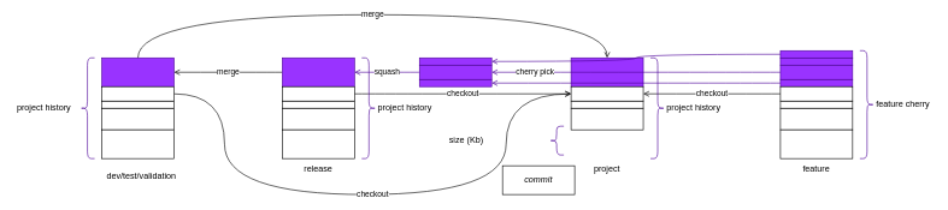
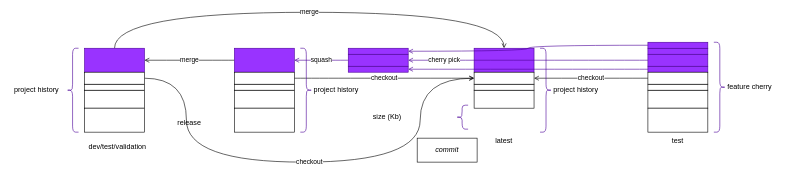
  <mxCell id="0" />
  <mxCell id="1" parent="0" />
  <mxCell id="2" value="" style="rounded=0;whiteSpace=wrap;html=1;fillColor=#9933FF;strokeColor=#4C0099;" vertex="1" parent="1"><mxGeometry x="790" y="80" width="100" height="40" as="geometry" /></mxCell>
- <mxCell id="3" value="project" style="text;html=1;strokeColor=none;fillColor=none;align=center;verticalAlign=middle;whiteSpace=wrap;rounded=0;" vertex="1" parent="1"><mxGeometry x="810" y="220" width="60" height="30" as="geometry" /></mxCell>
+ <mxCell id="3" value="latest" style="text;html=1;strokeColor=none;fillColor=none;align=center;verticalAlign=middle;whiteSpace=wrap;rounded=0;" vertex="1" parent="1"><mxGeometry x="810" y="220" width="60" height="30" as="geometry" /></mxCell>
  <mxCell id="4" value="" style="rounded=0;whiteSpace=wrap;html=1;" vertex="1" parent="1"><mxGeometry x="790" y="150" width="100" height="30" as="geometry" /></mxCell>
  <mxCell id="5" value="" style="rounded=0;whiteSpace=wrap;html=1;" vertex="1" parent="1"><mxGeometry x="790" y="140" width="100" height="10" as="geometry" /></mxCell>
  <mxCell id="6" value="" style="edgeStyle=orthogonalEdgeStyle;html=1;entryX=1;entryY=0.5;entryDx=0;entryDy=0;strokeColor=#4C0099;endArrow=open;endFill=0;curved=1;" edge="1" parent="1" source="7" target="14"><mxGeometry x="0.745" relative="1" as="geometry"><mxPoint x="1060" y="100" as="targetPoint" /><mxPoint as="offset" /></mxGeometry></mxCell>
  <mxCell id="7" value="" style="rounded=0;whiteSpace=wrap;html=1;fillColor=#9933FF;strokeColor=#4C0099;" vertex="1" parent="1"><mxGeometry x="1080" y="110" width="100" height="10" as="geometry" /></mxCell>
  <mxCell id="8" value="cherry pick" style="edgeStyle=orthogonalEdgeStyle;html=1;entryX=1;entryY=0.5;entryDx=0;entryDy=0;strokeColor=#4C0099;endArrow=open;endFill=0;exitX=0;exitY=0.5;exitDx=0;exitDy=0;curved=1;" edge="1" parent="1" source="9" target="16"><mxGeometry x="0.702" relative="1" as="geometry"><mxPoint x="1060" y="100" as="targetPoint" /><mxPoint as="offset" /></mxGeometry></mxCell>
  <mxCell id="9" value="" style="rounded=0;whiteSpace=wrap;html=1;fillColor=#9933FF;strokeColor=#4C0099;" vertex="1" parent="1"><mxGeometry x="1080" y="90" width="100" height="20" as="geometry" /></mxCell>
  <mxCell id="10" value="" style="rounded=0;whiteSpace=wrap;html=1;fillColor=#9933FF;strokeColor=#4C0099;" vertex="1" parent="1"><mxGeometry x="1080" y="80" width="100" height="10" as="geometry" /></mxCell>
  <mxCell id="11" value="" style="edgeStyle=orthogonalEdgeStyle;html=1;entryX=1;entryY=0.5;entryDx=0;entryDy=0;exitX=0;exitY=0.5;exitDx=0;exitDy=0;strokeColor=#4C0099;endArrow=open;endFill=0;curved=1;" edge="1" parent="1" source="12" target="17"><mxGeometry relative="1" as="geometry"><mxPoint x="1060" y="100" as="targetPoint" /></mxGeometry></mxCell>
  <mxCell id="12" value="" style="rounded=0;whiteSpace=wrap;html=1;fillColor=#9933FF;strokeColor=#4C0099;" vertex="1" parent="1"><mxGeometry x="1080" y="70" width="100" height="10" as="geometry" /></mxCell>
- <mxCell id="13" value="feature" style="text;html=1;strokeColor=none;fillColor=none;align=center;verticalAlign=middle;whiteSpace=wrap;rounded=0;" vertex="1" parent="1"><mxGeometry x="1100" y="220" width="60" height="30" as="geometry" /></mxCell>
+ <mxCell id="13" value="test" style="text;html=1;strokeColor=none;fillColor=none;align=center;verticalAlign=middle;whiteSpace=wrap;rounded=0;" vertex="1" parent="1"><mxGeometry x="1100" y="220" width="60" height="30" as="geometry" /></mxCell>
  <mxCell id="14" value="" style="rounded=0;whiteSpace=wrap;html=1;fillColor=#9933FF;strokeColor=#4C0099;" vertex="1" parent="1"><mxGeometry x="580" y="110" width="100" height="10" as="geometry" /></mxCell>
  <mxCell id="15" value="squash" style="edgeStyle=orthogonalEdgeStyle;curved=1;html=1;entryX=1;entryY=0.5;entryDx=0;entryDy=0;strokeColor=#4C0099;endArrow=open;endFill=0;" edge="1" parent="1" source="16" target="19"><mxGeometry relative="1" as="geometry" /></mxCell>
  <mxCell id="16" value="" style="rounded=0;whiteSpace=wrap;html=1;fillColor=#9933FF;strokeColor=#4C0099;" vertex="1" parent="1"><mxGeometry x="580" y="90" width="100" height="20" as="geometry" /></mxCell>
  <mxCell id="17" value="" style="rounded=0;whiteSpace=wrap;html=1;fillColor=#9933FF;strokeColor=#4C0099;" vertex="1" parent="1"><mxGeometry x="580" y="80" width="100" height="10" as="geometry" /></mxCell>
  <mxCell id="18" value="merge" style="edgeStyle=orthogonalEdgeStyle;curved=1;html=1;entryX=1;entryY=0.5;entryDx=0;entryDy=0;strokeColor=#000000;endArrow=open;endFill=0;" edge="1" parent="1" source="19" target="34"><mxGeometry relative="1" as="geometry" /></mxCell>
  <mxCell id="19" value="" style="rounded=0;whiteSpace=wrap;html=1;fillColor=#9933FF;strokeColor=#4C0099;" vertex="1" parent="1"><mxGeometry x="390" y="80" width="100" height="40" as="geometry" /></mxCell>
  <mxCell id="20" value="&lt;i&gt;commit&lt;/i&gt;" style="rounded=0;whiteSpace=wrap;html=1;" vertex="1" parent="1"><mxGeometry x="695" y="230" width="100" height="40" as="geometry" /></mxCell>
  <mxCell id="21" value="" style="rounded=0;whiteSpace=wrap;html=1;" vertex="1" parent="1"><mxGeometry x="790" y="120" width="100" height="20" as="geometry" /></mxCell>
  <mxCell id="22" value="" style="rounded=0;whiteSpace=wrap;html=1;" vertex="1" parent="1"><mxGeometry x="1080" y="150" width="100" height="30" as="geometry" /></mxCell>
  <mxCell id="23" value="" style="rounded=0;whiteSpace=wrap;html=1;" vertex="1" parent="1"><mxGeometry x="1080" y="140" width="100" height="10" as="geometry" /></mxCell>
  <mxCell id="24" value="" style="rounded=0;whiteSpace=wrap;html=1;" vertex="1" parent="1"><mxGeometry x="1080" y="180" width="100" height="40" as="geometry" /></mxCell>
  <mxCell id="25" value="checkout" style="edgeStyle=orthogonalEdgeStyle;curved=1;html=1;entryX=1;entryY=0.5;entryDx=0;entryDy=0;strokeColor=#000000;endArrow=open;endFill=0;" edge="1" parent="1" source="26" target="21"><mxGeometry relative="1" as="geometry" /></mxCell>
  <mxCell id="26" value="" style="rounded=0;whiteSpace=wrap;html=1;" vertex="1" parent="1"><mxGeometry x="1080" y="120" width="100" height="20" as="geometry" /></mxCell>
- <mxCell id="27" value="release" style="text;html=1;strokeColor=none;fillColor=none;align=center;verticalAlign=middle;whiteSpace=wrap;rounded=0;" vertex="1" parent="1"><mxGeometry x="410" y="220" width="60" height="30" as="geometry" /></mxCell>
+ <mxCell id="27" value="release" style="text;html=1;strokeColor=none;fillColor=none;align=center;verticalAlign=middle;whiteSpace=wrap;rounded=0;" vertex="1" parent="1"><mxGeometry x="285" y="190" width="60" height="30" as="geometry" /></mxCell>
  <mxCell id="28" value="" style="rounded=0;whiteSpace=wrap;html=1;" vertex="1" parent="1"><mxGeometry x="390" y="150" width="100" height="30" as="geometry" /></mxCell>
  <mxCell id="29" value="" style="rounded=0;whiteSpace=wrap;html=1;" vertex="1" parent="1"><mxGeometry x="390" y="140" width="100" height="10" as="geometry" /></mxCell>
  <mxCell id="30" value="" style="rounded=0;whiteSpace=wrap;html=1;" vertex="1" parent="1"><mxGeometry x="390" y="180" width="100" height="40" as="geometry" /></mxCell>
  <mxCell id="31" value="checkout" style="edgeStyle=orthogonalEdgeStyle;curved=1;html=1;entryX=0;entryY=0.5;entryDx=0;entryDy=0;strokeColor=#000000;endArrow=open;endFill=0;" edge="1" parent="1" source="32" target="21"><mxGeometry relative="1" as="geometry"><mxPoint x="-10" y="130" as="targetPoint" /></mxGeometry></mxCell>
  <mxCell id="32" value="" style="rounded=0;whiteSpace=wrap;html=1;" vertex="1" parent="1"><mxGeometry x="390" y="120" width="100" height="20" as="geometry" /></mxCell>
  <mxCell id="33" value="merge" style="edgeStyle=orthogonalEdgeStyle;curved=1;html=1;entryX=0.5;entryY=0;entryDx=0;entryDy=0;strokeColor=#000000;endArrow=open;endFill=0;exitX=0.5;exitY=0;exitDx=0;exitDy=0;" edge="1" parent="1" source="34" target="2"><mxGeometry relative="1" as="geometry"><Array as="points"><mxPoint x="190" y="20" /><mxPoint x="840" y="20" /></Array></mxGeometry></mxCell>
  <mxCell id="34" value="" style="rounded=0;whiteSpace=wrap;html=1;fillColor=#9933FF;strokeColor=#4C0099;" vertex="1" parent="1"><mxGeometry x="140" y="80" width="100" height="40" as="geometry" /></mxCell>
  <mxCell id="35" value="dev/test/validation" style="text;html=1;strokeColor=none;fillColor=none;align=center;verticalAlign=middle;whiteSpace=wrap;rounded=0;" vertex="1" parent="1"><mxGeometry x="165" y="230" width="60" height="30" as="geometry" /></mxCell>
  <mxCell id="36" value="" style="rounded=0;whiteSpace=wrap;html=1;" vertex="1" parent="1"><mxGeometry x="140" y="150" width="100" height="30" as="geometry" /></mxCell>
  <mxCell id="37" value="" style="rounded=0;whiteSpace=wrap;html=1;" vertex="1" parent="1"><mxGeometry x="140" y="140" width="100" height="10" as="geometry" /></mxCell>
  <mxCell id="38" value="" style="rounded=0;whiteSpace=wrap;html=1;" vertex="1" parent="1"><mxGeometry x="140" y="180" width="100" height="40" as="geometry" /></mxCell>
  <mxCell id="39" value="checkout" style="edgeStyle=orthogonalEdgeStyle;curved=1;html=1;strokeColor=#000000;endArrow=open;endFill=0;" edge="1" parent="1" source="40"><mxGeometry relative="1" as="geometry"><mxPoint x="790" y="130" as="targetPoint" /><Array as="points"><mxPoint x="310" y="130" /><mxPoint x="310" y="270" /><mxPoint x="700" y="270" /><mxPoint x="700" y="130" /></Array></mxGeometry></mxCell>
  <mxCell id="40" value="" style="rounded=0;whiteSpace=wrap;html=1;" vertex="1" parent="1"><mxGeometry x="140" y="120" width="100" height="20" as="geometry" /></mxCell>
  <mxCell id="41" value="" style="shape=curlyBracket;whiteSpace=wrap;html=1;rounded=1;flipH=1;labelPosition=right;verticalLabelPosition=middle;align=left;verticalAlign=middle;strokeColor=#4C0099;fillColor=none;rotation=-180;" vertex="1" parent="1"><mxGeometry x="760" y="175" width="20" height="40" as="geometry" /></mxCell>
  <mxCell id="42" value="size (Kb)" style="text;html=1;strokeColor=none;fillColor=none;align=center;verticalAlign=middle;whiteSpace=wrap;rounded=0;" vertex="1" parent="1"><mxGeometry x="620" y="180" width="50" height="30" as="geometry" /></mxCell>
  <mxCell id="43" value="" style="shape=curlyBracket;whiteSpace=wrap;html=1;rounded=1;flipH=1;labelPosition=right;verticalLabelPosition=middle;align=left;verticalAlign=middle;strokeColor=#4C0099;fillColor=none;" vertex="1" parent="1"><mxGeometry x="1190" y="70" width="20" height="150" as="geometry" /></mxCell>
  <mxCell id="44" value="feature cherry" style="text;html=1;strokeColor=none;fillColor=none;align=center;verticalAlign=middle;whiteSpace=wrap;rounded=0;" vertex="1" parent="1"><mxGeometry x="1210" y="130" width="80" height="30" as="geometry" /></mxCell>
  <mxCell id="45" value="" style="shape=curlyBracket;whiteSpace=wrap;html=1;rounded=1;flipH=1;labelPosition=right;verticalLabelPosition=middle;align=left;verticalAlign=middle;strokeColor=#4C0099;fillColor=none;" vertex="1" parent="1"><mxGeometry x="900" y="80" width="20" height="140" as="geometry" /></mxCell>
  <mxCell id="46" value="project history" style="text;html=1;strokeColor=none;fillColor=none;align=center;verticalAlign=middle;whiteSpace=wrap;rounded=0;" vertex="1" parent="1"><mxGeometry x="920" y="135" width="80" height="30" as="geometry" /></mxCell>
  <mxCell id="47" value="" style="shape=curlyBracket;whiteSpace=wrap;html=1;rounded=1;flipH=1;labelPosition=right;verticalLabelPosition=middle;align=left;verticalAlign=middle;strokeColor=#4C0099;fillColor=none;" vertex="1" parent="1"><mxGeometry x="500" y="80" width="20" height="140" as="geometry" /></mxCell>
  <mxCell id="48" value="project history" style="text;html=1;strokeColor=none;fillColor=none;align=center;verticalAlign=middle;whiteSpace=wrap;rounded=0;" vertex="1" parent="1"><mxGeometry x="520" y="135" width="80" height="30" as="geometry" /></mxCell>
  <mxCell id="49" value="" style="shape=curlyBracket;whiteSpace=wrap;html=1;rounded=1;flipH=1;labelPosition=right;verticalLabelPosition=middle;align=left;verticalAlign=middle;strokeColor=#4C0099;fillColor=none;rotation=-180;" vertex="1" parent="1"><mxGeometry x="110" y="80" width="20" height="140" as="geometry" /></mxCell>
  <mxCell id="50" value="project history" style="text;html=1;strokeColor=none;fillColor=none;align=center;verticalAlign=middle;whiteSpace=wrap;rounded=0;" vertex="1" parent="1"><mxGeometry x="20" y="135" width="80" height="30" as="geometry" /></mxCell>
